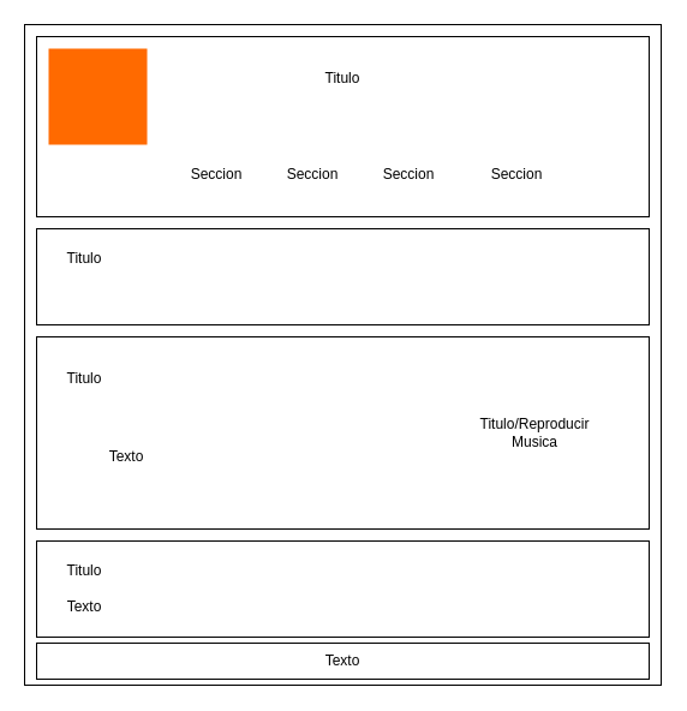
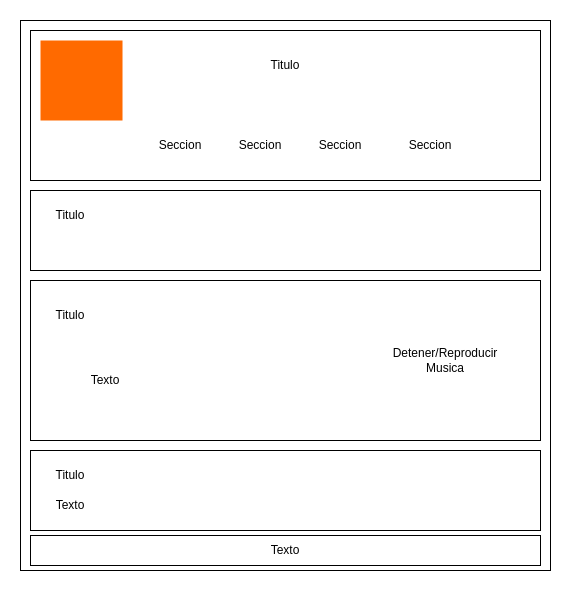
  <mxCell id="0" />
  <mxCell id="1" parent="0" />
  <mxCell id="2" value="" style="rounded=0;whiteSpace=wrap;html=1;" vertex="1" parent="1"><mxGeometry x="20" y="20" width="530" height="550" as="geometry" /></mxCell>
  <mxCell id="3" value="" style="rounded=0;whiteSpace=wrap;html=1;" vertex="1" parent="1"><mxGeometry x="30" y="30" width="510" height="150" as="geometry" /></mxCell>
  <mxCell id="4" value="" style="rounded=0;whiteSpace=wrap;html=1;" vertex="1" parent="1"><mxGeometry x="30" y="535" width="510" height="30" as="geometry" /></mxCell>
  <mxCell id="5" value="" style="rounded=0;whiteSpace=wrap;html=1;" vertex="1" parent="1"><mxGeometry x="30" y="190" width="510" height="80" as="geometry" /></mxCell>
  <mxCell id="6" value="" style="rounded=0;whiteSpace=wrap;html=1;" vertex="1" parent="1"><mxGeometry x="30" y="280" width="510" height="160" as="geometry" /></mxCell>
  <mxCell id="7" value="" style="rounded=0;whiteSpace=wrap;html=1;" vertex="1" parent="1"><mxGeometry x="30" y="450" width="510" height="80" as="geometry" /></mxCell>
  <mxCell id="8" value="Titulo" style="text;html=1;align=center;verticalAlign=middle;whiteSpace=wrap;rounded=0;" vertex="1" parent="1"><mxGeometry x="255" y="50" width="60" height="30" as="geometry" /></mxCell>
  <mxCell id="9" value="" style="points=[];aspect=fixed;html=1;align=center;shadow=0;dashed=0;fillColor=#FF6A00;strokeColor=none;shape=mxgraph.alibaba_cloud.image_recognition;" vertex="1" parent="1"><mxGeometry x="40" y="40" width="82.01" height="80" as="geometry" /></mxCell>
  <mxCell id="10" value="Seccion" style="text;html=1;align=center;verticalAlign=middle;whiteSpace=wrap;rounded=0;" vertex="1" parent="1"><mxGeometry x="230" y="130" width="60" height="30" as="geometry" /></mxCell>
  <mxCell id="11" value="Seccion" style="text;html=1;align=center;verticalAlign=middle;whiteSpace=wrap;rounded=0;" vertex="1" parent="1"><mxGeometry x="150" y="130" width="60" height="30" as="geometry" /></mxCell>
  <mxCell id="12" value="Seccion" style="text;html=1;align=center;verticalAlign=middle;whiteSpace=wrap;rounded=0;" vertex="1" parent="1"><mxGeometry x="310" y="130" width="60" height="30" as="geometry" /></mxCell>
  <mxCell id="13" value="Seccion" style="text;html=1;align=center;verticalAlign=middle;whiteSpace=wrap;rounded=0;" vertex="1" parent="1"><mxGeometry x="400" y="130" width="60" height="30" as="geometry" /></mxCell>
  <mxCell id="14" value="Titulo" style="text;html=1;align=center;verticalAlign=middle;whiteSpace=wrap;rounded=0;" vertex="1" parent="1"><mxGeometry x="40" y="200" width="60" height="30" as="geometry" /></mxCell>
  <mxCell id="15" value="Texto" style="text;html=1;align=center;verticalAlign=middle;whiteSpace=wrap;rounded=0;" vertex="1" parent="1"><mxGeometry x="40" y="490" width="60" height="30" as="geometry" /></mxCell>
  <mxCell id="16" value="Titulo" style="text;html=1;align=center;verticalAlign=middle;whiteSpace=wrap;rounded=0;" vertex="1" parent="1"><mxGeometry x="40" y="300" width="60" height="30" as="geometry" /></mxCell>
  <mxCell id="17" value="Texto" style="text;html=1;align=center;verticalAlign=middle;whiteSpace=wrap;rounded=0;" vertex="1" parent="1"><mxGeometry x="40" y="330" width="130" height="100" as="geometry" /></mxCell>
- <mxCell id="18" value="Titulo/Reproducir Musica" style="text;html=1;align=center;verticalAlign=middle;whiteSpace=wrap;rounded=0;" vertex="1" parent="1"><mxGeometry x="390" y="345" width="110" height="30" as="geometry" /></mxCell>
+ <mxCell id="18" value="Detener/Reproducir Musica" style="text;html=1;align=center;verticalAlign=middle;whiteSpace=wrap;rounded=0;" vertex="1" parent="1"><mxGeometry x="390" y="345" width="110" height="30" as="geometry" /></mxCell>
  <mxCell id="19" value="Titulo" style="text;html=1;align=center;verticalAlign=middle;whiteSpace=wrap;rounded=0;" vertex="1" parent="1"><mxGeometry x="40" y="460" width="60" height="30" as="geometry" /></mxCell>
  <mxCell id="20" value="Texto" style="text;html=1;align=center;verticalAlign=middle;whiteSpace=wrap;rounded=0;" vertex="1" parent="1"><mxGeometry x="255" y="535" width="60" height="30" as="geometry" /></mxCell>
